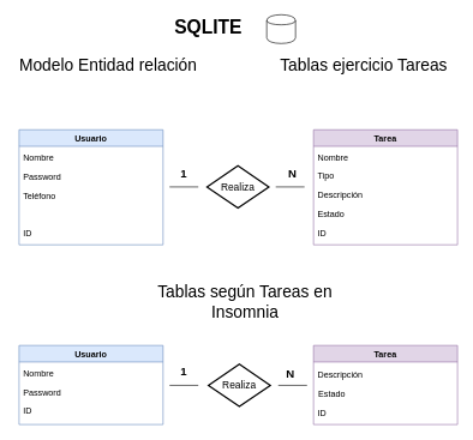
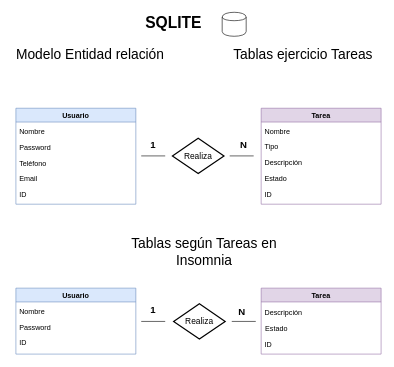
  <mxCell id="0" />
  <mxCell id="1" parent="0" />
  <mxCell id="2" value="&lt;font style=&quot;font-size: 23px&quot;&gt;Modelo Entidad relación&lt;/font&gt;" style="text;html=1;strokeColor=none;fillColor=none;align=center;verticalAlign=middle;whiteSpace=wrap;rounded=0;" vertex="1" parent="1"><mxGeometry x="20" y="80" width="260" height="20" as="geometry" /></mxCell>
  <mxCell id="3" value="&lt;font style=&quot;font-size: 23px&quot;&gt;Tablas ejercicio Tareas&lt;/font&gt;" style="text;html=1;strokeColor=none;fillColor=none;align=center;verticalAlign=middle;whiteSpace=wrap;rounded=0;" vertex="1" parent="1"><mxGeometry x="375" y="80" width="260" height="20" as="geometry" /></mxCell>
  <mxCell id="4" value="&lt;b&gt;&lt;font style=&quot;font-size: 26px&quot;&gt;SQLITE&lt;/font&gt;&lt;/b&gt;" style="text;html=1;resizable=0;points=[];autosize=1;align=left;verticalAlign=top;spacingTop=-4;" vertex="1" parent="1"><mxGeometry x="240" y="20" width="110" height="20" as="geometry" /></mxCell>
  <mxCell id="5" value="" style="shape=cylinder;whiteSpace=wrap;html=1;boundedLbl=1;backgroundOutline=1;" vertex="1" parent="1"><mxGeometry x="370" y="20" width="40" height="40" as="geometry" /></mxCell>
  <mxCell id="6" value="Usuario" style="swimlane;startSize=23;fillColor=#dae8fc;strokeColor=#6c8ebf;" vertex="1" parent="1"><mxGeometry x="26" y="180" width="200" height="160" as="geometry" /></mxCell>
  <mxCell id="7" value="Nombre" style="text;strokeColor=none;fillColor=none;align=left;verticalAlign=top;spacingLeft=4;spacingRight=4;overflow=hidden;rotatable=0;points=[[0,0.5],[1,0.5]];portConstraint=eastwest;" vertex="1" parent="6"><mxGeometry y="26" width="140" height="26" as="geometry" /></mxCell>
  <mxCell id="8" value="Password" style="text;strokeColor=none;fillColor=none;align=left;verticalAlign=top;spacingLeft=4;spacingRight=4;overflow=hidden;rotatable=0;points=[[0,0.5],[1,0.5]];portConstraint=eastwest;" vertex="1" parent="6"><mxGeometry y="52" width="140" height="26" as="geometry" /></mxCell>
  <mxCell id="9" value="Teléfono" style="text;strokeColor=none;fillColor=none;align=left;verticalAlign=top;spacingLeft=4;spacingRight=4;overflow=hidden;rotatable=0;points=[[0,0.5],[1,0.5]];portConstraint=eastwest;" vertex="1" parent="6"><mxGeometry y="78" width="150" height="26" as="geometry" /></mxCell>
+ <mxCell id="10" value="Email" style="text;strokeColor=none;fillColor=none;align=left;verticalAlign=top;spacingLeft=4;spacingRight=4;overflow=hidden;rotatable=0;points=[[0,0.5],[1,0.5]];portConstraint=eastwest;" vertex="1" parent="6"><mxGeometry y="104" width="150" height="26" as="geometry" /></mxCell>
  <mxCell id="11" value="ID" style="text;strokeColor=none;fillColor=none;align=left;verticalAlign=top;spacingLeft=4;spacingRight=4;overflow=hidden;rotatable=0;points=[[0,0.5],[1,0.5]];portConstraint=eastwest;" vertex="1" parent="6"><mxGeometry y="130" width="140" height="26" as="geometry" /></mxCell>
  <mxCell id="12" value="Tarea" style="swimlane;startSize=23;fillColor=#e1d5e7;strokeColor=#9673a6;" vertex="1" parent="1"><mxGeometry x="435" y="180" width="200" height="160" as="geometry" /></mxCell>
  <mxCell id="13" value="Nombre" style="text;strokeColor=none;fillColor=none;align=left;verticalAlign=top;spacingLeft=4;spacingRight=4;overflow=hidden;rotatable=0;points=[[0,0.5],[1,0.5]];portConstraint=eastwest;" vertex="1" parent="12"><mxGeometry y="26" width="140" height="26" as="geometry" /></mxCell>
  <mxCell id="14" value="ID" style="text;strokeColor=none;fillColor=none;align=left;verticalAlign=top;spacingLeft=4;spacingRight=4;overflow=hidden;rotatable=0;points=[[0,0.5],[1,0.5]];portConstraint=eastwest;" vertex="1" parent="12"><mxGeometry y="130" width="140" height="26" as="geometry" /></mxCell>
  <mxCell id="15" value="Descripción" style="text;strokeColor=none;fillColor=none;align=left;verticalAlign=top;spacingLeft=4;spacingRight=4;overflow=hidden;rotatable=0;points=[[0,0.5],[1,0.5]];portConstraint=eastwest;" vertex="1" parent="12"><mxGeometry y="77" width="160" height="26" as="geometry" /></mxCell>
  <mxCell id="16" value="Estado" style="text;strokeColor=none;fillColor=none;align=left;verticalAlign=top;spacingLeft=4;spacingRight=4;overflow=hidden;rotatable=0;points=[[0,0.5],[1,0.5]];portConstraint=eastwest;" vertex="1" parent="12"><mxGeometry y="104" width="160" height="26" as="geometry" /></mxCell>
  <mxCell id="17" value="Tipo" style="text;strokeColor=none;fillColor=none;align=left;verticalAlign=top;spacingLeft=4;spacingRight=4;overflow=hidden;rotatable=0;points=[[0,0.5],[1,0.5]];portConstraint=eastwest;" vertex="1" parent="12"><mxGeometry y="51" width="160" height="26" as="geometry" /></mxCell>
  <mxCell id="18" value="&lt;font style=&quot;font-size: 23px&quot;&gt;Tablas según Tareas en Insomnia&lt;/font&gt;" style="text;html=1;strokeColor=none;fillColor=none;align=center;verticalAlign=middle;whiteSpace=wrap;rounded=0;" vertex="1" parent="1"><mxGeometry x="210" y="410" width="260" height="20" as="geometry" /></mxCell>
  <mxCell id="19" value="Usuario" style="swimlane;startSize=23;fillColor=#dae8fc;strokeColor=#6c8ebf;" vertex="1" parent="1"><mxGeometry x="26" y="480" width="200" height="110" as="geometry" /></mxCell>
  <mxCell id="20" value="Nombre" style="text;strokeColor=none;fillColor=none;align=left;verticalAlign=top;spacingLeft=4;spacingRight=4;overflow=hidden;rotatable=0;points=[[0,0.5],[1,0.5]];portConstraint=eastwest;" vertex="1" parent="19"><mxGeometry y="26" width="140" height="26" as="geometry" /></mxCell>
  <mxCell id="21" value="Password" style="text;strokeColor=none;fillColor=none;align=left;verticalAlign=top;spacingLeft=4;spacingRight=4;overflow=hidden;rotatable=0;points=[[0,0.5],[1,0.5]];portConstraint=eastwest;" vertex="1" parent="19"><mxGeometry y="52" width="140" height="26" as="geometry" /></mxCell>
  <mxCell id="22" value="ID" style="text;strokeColor=none;fillColor=none;align=left;verticalAlign=top;spacingLeft=4;spacingRight=4;overflow=hidden;rotatable=0;points=[[0,0.5],[1,0.5]];portConstraint=eastwest;" vertex="1" parent="19"><mxGeometry y="78" width="140" height="26" as="geometry" /></mxCell>
  <mxCell id="23" value="Tarea" style="swimlane;startSize=23;fillColor=#e1d5e7;strokeColor=#9673a6;" vertex="1" parent="1"><mxGeometry x="435" y="480" width="200" height="110" as="geometry" /></mxCell>
  <mxCell id="24" value="ID" style="text;strokeColor=none;fillColor=none;align=left;verticalAlign=top;spacingLeft=4;spacingRight=4;overflow=hidden;rotatable=0;points=[[0,0.5],[1,0.5]];portConstraint=eastwest;" vertex="1" parent="23"><mxGeometry y="80" width="140" height="26" as="geometry" /></mxCell>
  <mxCell id="25" value="Descripción" style="text;strokeColor=none;fillColor=none;align=left;verticalAlign=top;spacingLeft=4;spacingRight=4;overflow=hidden;rotatable=0;points=[[0,0.5],[1,0.5]];portConstraint=eastwest;" vertex="1" parent="23"><mxGeometry y="28" width="160" height="26" as="geometry" /></mxCell>
  <mxCell id="26" value="Estado" style="text;strokeColor=none;fillColor=none;align=left;verticalAlign=top;spacingLeft=4;spacingRight=4;overflow=hidden;rotatable=0;points=[[0,0.5],[1,0.5]];portConstraint=eastwest;" vertex="1" parent="23"><mxGeometry x="1" y="54" width="160" height="26" as="geometry" /></mxCell>
  <mxCell id="27" value="" style="line;strokeWidth=1;fillColor=none;align=left;verticalAlign=middle;spacingTop=-1;spacingLeft=3;spacingRight=3;rotatable=0;labelPosition=right;points=[];portConstraint=eastwest;fontSize=12;" vertex="1" parent="1"><mxGeometry x="386" y="531.5" width="40" height="8" as="geometry" /></mxCell>
  <mxCell id="28" value="Realiza" style="shape=rhombus;strokeWidth=2;fontSize=17;perimeter=rhombusPerimeter;whiteSpace=wrap;html=1;align=center;fontSize=14;" vertex="1" parent="1"><mxGeometry x="289" y="506" width="86" height="59" as="geometry" /></mxCell>
  <mxCell id="29" value="" style="line;strokeWidth=1;fillColor=none;align=left;verticalAlign=middle;spacingTop=-1;spacingLeft=3;spacingRight=3;rotatable=0;labelPosition=right;points=[];portConstraint=eastwest;fontSize=12;" vertex="1" parent="1"><mxGeometry x="235" y="531.5" width="40" height="8" as="geometry" /></mxCell>
  <mxCell id="30" value="Realiza" style="shape=rhombus;strokeWidth=2;fontSize=17;perimeter=rhombusPerimeter;whiteSpace=wrap;html=1;align=center;fontSize=14;" vertex="1" parent="1"><mxGeometry x="287" y="230" width="86" height="59" as="geometry" /></mxCell>
  <mxCell id="31" value="" style="line;strokeWidth=1;fillColor=none;align=left;verticalAlign=middle;spacingTop=-1;spacingLeft=3;spacingRight=3;rotatable=0;labelPosition=right;points=[];portConstraint=eastwest;fontSize=12;" vertex="1" parent="1"><mxGeometry x="235" y="255.5" width="40" height="8" as="geometry" /></mxCell>
  <mxCell id="32" value="" style="line;strokeWidth=1;fillColor=none;align=left;verticalAlign=middle;spacingTop=-1;spacingLeft=3;spacingRight=3;rotatable=0;labelPosition=right;points=[];portConstraint=eastwest;fontSize=12;" vertex="1" parent="1"><mxGeometry x="382.5" y="255.5" width="40" height="8" as="geometry" /></mxCell>
  <mxCell id="33" value="&lt;b&gt;&lt;font style=&quot;font-size: 16px&quot;&gt;1&lt;/font&gt;&lt;/b&gt;" style="text;html=1;strokeColor=none;fillColor=none;align=center;verticalAlign=middle;whiteSpace=wrap;rounded=0;" vertex="1" parent="1"><mxGeometry x="235" y="506" width="40" height="20" as="geometry" /></mxCell>
  <mxCell id="34" value="&lt;b&gt;&lt;font style=&quot;font-size: 16px&quot;&gt;1&lt;/font&gt;&lt;/b&gt;" style="text;html=1;strokeColor=none;fillColor=none;align=center;verticalAlign=middle;whiteSpace=wrap;rounded=0;" vertex="1" parent="1"><mxGeometry x="235" y="230" width="40" height="20" as="geometry" /></mxCell>
  <mxCell id="35" value="&lt;b&gt;&lt;font style=&quot;font-size: 16px&quot;&gt;N&lt;/font&gt;&lt;/b&gt;" style="text;html=1;strokeColor=none;fillColor=none;align=center;verticalAlign=middle;whiteSpace=wrap;rounded=0;" vertex="1" parent="1"><mxGeometry x="382.5" y="510" width="40" height="20" as="geometry" /></mxCell>
  <mxCell id="36" value="&lt;b&gt;&lt;font style=&quot;font-size: 16px&quot;&gt;N&lt;/font&gt;&lt;/b&gt;" style="text;html=1;strokeColor=none;fillColor=none;align=center;verticalAlign=middle;whiteSpace=wrap;rounded=0;" vertex="1" parent="1"><mxGeometry x="386" y="230" width="40" height="20" as="geometry" /></mxCell>
